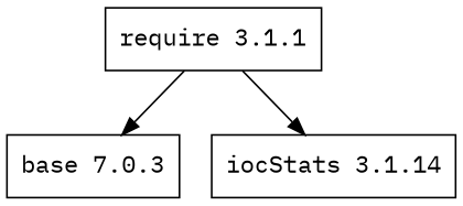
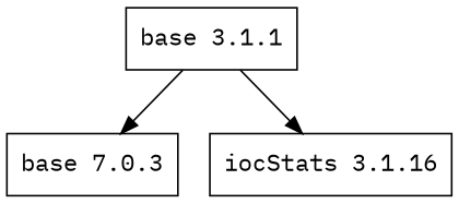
  digraph {
    fontname="IBM Plex Mono"
    node [fontname="IBM Plex Mono" shape=record]
    edge [fontname="IBM Plex Mono"]
    n1 [label="base 7.0.3"]
-   n2 [label="require 3.1.1"]
-   n3 [label="iocStats 3.1.14"]
+   n2 [label="base 3.1.1"]
+   n3 [label="iocStats 3.1.16"]
    n2 -> n1
    n2 -> n3
  }
